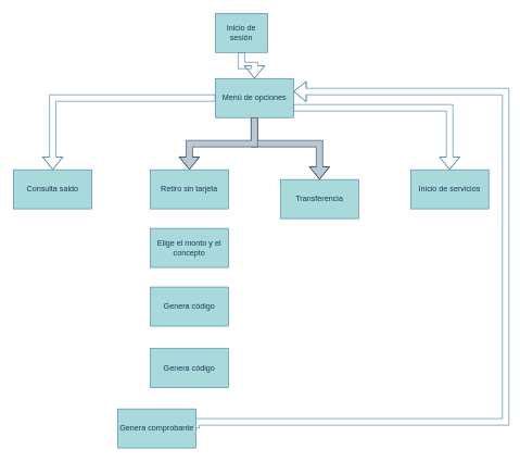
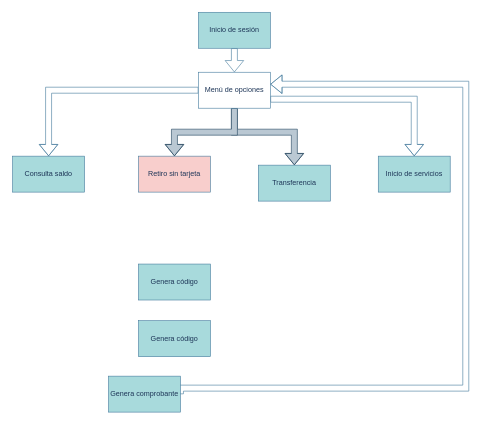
  <mxCell id="0" />
  <mxCell id="1" parent="0" />
  <mxCell id="2" style="edgeStyle=orthogonalEdgeStyle;rounded=0;orthogonalLoop=1;jettySize=auto;html=1;entryX=0.5;entryY=0;entryDx=0;entryDy=0;shape=flexArrow;labelBackgroundColor=none;strokeColor=#457B9D;fontColor=default;" edge="1" parent="1" source="3" target="8"><mxGeometry relative="1" as="geometry" /></mxCell>
- <mxCell id="3" value="Inicio de sesión" style="rounded=0;whiteSpace=wrap;html=1;fillColor=#A8DADC;strokeColor=#457B9D;labelBackgroundColor=none;fontColor=#1D3557;" vertex="1" parent="1"><mxGeometry x="330" y="20" width="80" height="60" as="geometry" /></mxCell>
+ <mxCell id="3" value="Inicio de sesión" style="rounded=0;whiteSpace=wrap;html=1;fillColor=#A8DADC;strokeColor=#457B9D;labelBackgroundColor=none;fontColor=#1D3557;" vertex="1" parent="1"><mxGeometry x="330" y="20" width="120" height="60" as="geometry" /></mxCell>
  <mxCell id="4" style="edgeStyle=orthogonalEdgeStyle;rounded=0;orthogonalLoop=1;jettySize=auto;html=1;entryX=0.5;entryY=0;entryDx=0;entryDy=0;strokeColor=#457B9D;shape=flexArrow;strokeWidth=1;labelBackgroundColor=none;fontColor=default;" edge="1" parent="1" source="8" target="9"><mxGeometry relative="1" as="geometry" /></mxCell>
  <mxCell id="5" style="edgeStyle=orthogonalEdgeStyle;rounded=0;orthogonalLoop=1;jettySize=auto;html=1;shape=flexArrow;labelBackgroundColor=none;fontColor=default;fillColor=#bac8d3;strokeColor=#23445d;" edge="1" parent="1" source="8" target="11"><mxGeometry relative="1" as="geometry"><Array as="points"><mxPoint x="390" y="220" /><mxPoint x="490" y="220" /></Array></mxGeometry></mxCell>
  <mxCell id="6" style="rounded=0;orthogonalLoop=1;jettySize=auto;html=1;exitX=1;exitY=0.75;exitDx=0;exitDy=0;shape=flexArrow;strokeWidth=1;edgeStyle=orthogonalEdgeStyle;elbow=vertical;endArrow=block;startSize=6;endSize=6;labelBackgroundColor=none;strokeColor=#457B9D;fontColor=default;" edge="1" parent="1" source="8" target="12"><mxGeometry relative="1" as="geometry" /></mxCell>
  <mxCell id="7" style="edgeStyle=orthogonalEdgeStyle;rounded=0;orthogonalLoop=1;jettySize=auto;html=1;entryX=0.5;entryY=0;entryDx=0;entryDy=0;shape=flexArrow;labelBackgroundColor=none;fontColor=default;fillColor=#bac8d3;strokeColor=#23445d;" edge="1" parent="1" source="8" target="10"><mxGeometry relative="1" as="geometry" /></mxCell>
- <mxCell id="8" value="Menú de opciones" style="rounded=0;whiteSpace=wrap;html=1;labelBackgroundColor=none;fillColor=#A8DADC;strokeColor=#457B9D;fontColor=#1D3557;" vertex="1" parent="1"><mxGeometry x="330" y="120" width="120" height="60" as="geometry" /></mxCell>
+ <mxCell id="8" value="Menú de opciones" style="rounded=0;whiteSpace=wrap;html=1;labelBackgroundColor=none;fillColor=#ffffff;strokeColor=#457B9D;fontColor=#1D3557;" vertex="1" parent="1"><mxGeometry x="330" y="120" width="120" height="60" as="geometry" /></mxCell>
  <mxCell id="9" value="Consulta saldo" style="rounded=0;whiteSpace=wrap;html=1;labelBackgroundColor=none;fillColor=#A8DADC;strokeColor=#457B9D;fontColor=#1D3557;" vertex="1" parent="1"><mxGeometry x="20" y="260" width="120" height="60" as="geometry" /></mxCell>
- <mxCell id="10" value="Retiro sin tarjeta" style="rounded=0;whiteSpace=wrap;html=1;labelBackgroundColor=none;fillColor=#A8DADC;strokeColor=#457B9D;fontColor=#1D3557;" vertex="1" parent="1"><mxGeometry x="230" y="260" width="120" height="60" as="geometry" /></mxCell>
+ <mxCell id="10" value="Retiro sin tarjeta" style="rounded=0;whiteSpace=wrap;html=1;labelBackgroundColor=none;fillColor=#f8cecc;strokeColor=#457B9D;fontColor=#1D3557;" vertex="1" parent="1"><mxGeometry x="230" y="260" width="120" height="60" as="geometry" /></mxCell>
  <mxCell id="11" value="Transferencia" style="rounded=0;whiteSpace=wrap;html=1;labelBackgroundColor=none;fillColor=#A8DADC;strokeColor=#457B9D;fontColor=#1D3557;" vertex="1" parent="1"><mxGeometry x="430" y="275" width="120" height="60" as="geometry" /></mxCell>
  <mxCell id="12" value="Inicio de servicios" style="rounded=0;whiteSpace=wrap;html=1;labelBackgroundColor=none;fillColor=#A8DADC;strokeColor=#457B9D;fontColor=#1D3557;" vertex="1" parent="1"><mxGeometry x="630" y="260" width="120" height="60" as="geometry" /></mxCell>
- <mxCell id="13" value="Elige el monto y el concepto" style="rounded=0;whiteSpace=wrap;html=1;labelBackgroundColor=none;fillColor=#A8DADC;strokeColor=#457B9D;fontColor=#1D3557;" vertex="1" parent="1"><mxGeometry x="230" y="350" width="120" height="60" as="geometry" /></mxCell>
  <mxCell id="14" value="Genera código" style="rounded=0;whiteSpace=wrap;html=1;labelBackgroundColor=none;fillColor=#A8DADC;strokeColor=#457B9D;fontColor=#1D3557;" vertex="1" parent="1"><mxGeometry x="230" y="440" width="120" height="60" as="geometry" /></mxCell>
  <mxCell id="15" value="Genera código" style="rounded=0;whiteSpace=wrap;html=1;labelBackgroundColor=none;fillColor=#A8DADC;strokeColor=#457B9D;fontColor=#1D3557;" vertex="1" parent="1"><mxGeometry x="230" y="534.5" width="120" height="60" as="geometry" /></mxCell>
  <mxCell id="16" style="edgeStyle=orthogonalEdgeStyle;rounded=0;orthogonalLoop=1;jettySize=auto;html=1;exitX=1;exitY=0.5;exitDx=0;exitDy=0;entryX=1;entryY=0.5;entryDx=0;entryDy=0;shape=flexArrow;labelBackgroundColor=none;strokeColor=#457B9D;fontColor=default;" edge="1" parent="1" source="17"><mxGeometry relative="1" as="geometry"><mxPoint x="450" y="140" as="targetPoint" /><mxPoint x="350" y="627" as="sourcePoint" /><Array as="points"><mxPoint x="776" y="647" /><mxPoint x="776" y="140" /></Array></mxGeometry></mxCell>
  <mxCell id="17" value="Genera comprobante" style="rounded=0;whiteSpace=wrap;html=1;labelBackgroundColor=none;fillColor=#A8DADC;strokeColor=#457B9D;fontColor=#1D3557;" vertex="1" parent="1"><mxGeometry x="180" y="627" width="120" height="60" as="geometry" /></mxCell>
